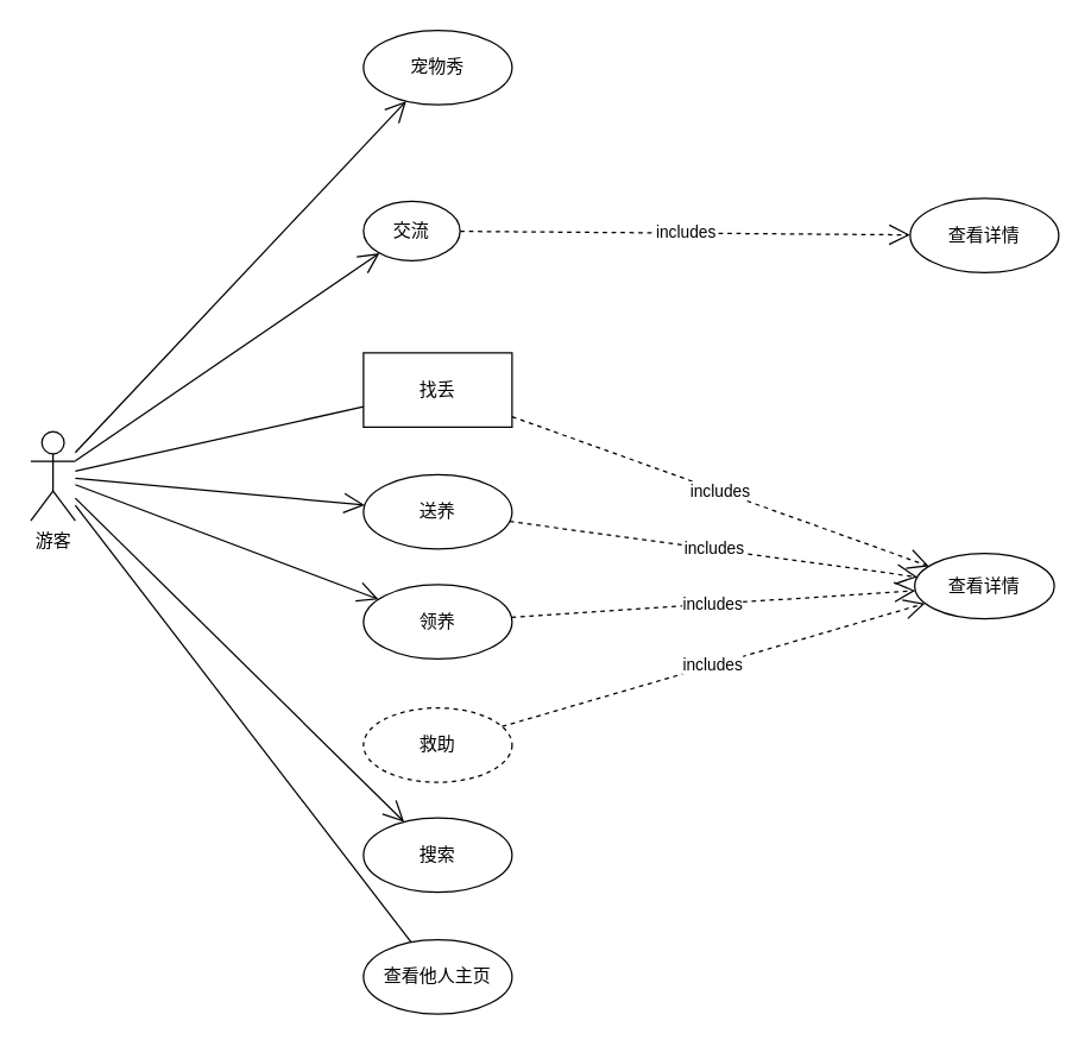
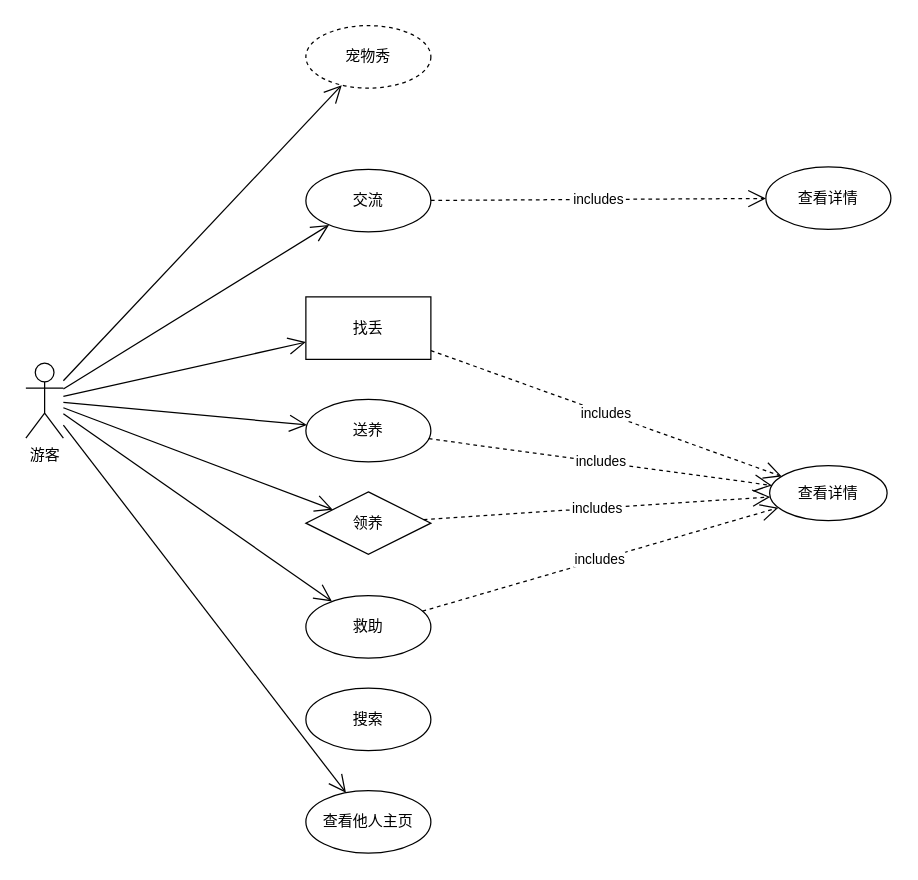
  <mxCell id="0" />
  <mxCell id="1" parent="0" />
  <mxCell id="2" value="游客" style="shape=umlActor;verticalLabelPosition=bottom;verticalAlign=top;html=1;" parent="1" vertex="1"><mxGeometry x="20" y="290" width="30" height="60" as="geometry" /></mxCell>
- <mxCell id="3" value="救助" style="ellipse;whiteSpace=wrap;html=1;verticalAlign=middle;dashed=1;" parent="1" vertex="1"><mxGeometry x="244" y="476" width="100" height="50" as="geometry" /></mxCell>
- <mxCell id="4" value="宠物秀" style="ellipse;whiteSpace=wrap;html=1;verticalAlign=middle;" parent="1" vertex="1"><mxGeometry x="244" y="20" width="100" height="50" as="geometry" /></mxCell>
- <mxCell id="5" value="交流" style="ellipse;whiteSpace=wrap;html=1;verticalAlign=middle;" parent="1" vertex="1"><mxGeometry x="244" y="135" width="65" height="40" as="geometry" /></mxCell>
+ <mxCell id="3" value="救助" style="ellipse;whiteSpace=wrap;html=1;verticalAlign=middle;" parent="1" vertex="1"><mxGeometry x="244" y="476" width="100" height="50" as="geometry" /></mxCell>
+ <mxCell id="4" value="宠物秀" style="ellipse;whiteSpace=wrap;html=1;verticalAlign=middle;dashed=1;" parent="1" vertex="1"><mxGeometry x="244" y="20" width="100" height="50" as="geometry" /></mxCell>
+ <mxCell id="5" value="交流" style="ellipse;whiteSpace=wrap;html=1;verticalAlign=middle;" parent="1" vertex="1"><mxGeometry x="244" y="135" width="100" height="50" as="geometry" /></mxCell>
  <mxCell id="6" value="送养" style="ellipse;whiteSpace=wrap;html=1;verticalAlign=middle;" parent="1" vertex="1"><mxGeometry x="244" y="319" width="100" height="50" as="geometry" /></mxCell>
- <mxCell id="7" value="领养" style="ellipse;whiteSpace=wrap;html=1;verticalAlign=middle;" parent="1" vertex="1"><mxGeometry x="244" y="393" width="100" height="50" as="geometry" /></mxCell>
+ <mxCell id="7" value="领养" style="rhombus;whiteSpace=wrap;html=1;verticalAlign=middle;" parent="1" vertex="1"><mxGeometry x="244" y="393" width="100" height="50" as="geometry" /></mxCell>
  <mxCell id="8" value="找丢" style="whiteSpace=wrap;html=1;verticalAlign=middle;horizontal=1;rounded=0;" parent="1" vertex="1"><mxGeometry x="244" y="237" width="100" height="50" as="geometry" /></mxCell>
  <mxCell id="9" value="" style="endArrow=open;endFill=1;endSize=12;html=1;rounded=0;" parent="1" source="2" target="4" edge="1"><mxGeometry width="160" relative="1" as="geometry"><mxPoint x="206" y="228" as="sourcePoint" /><mxPoint x="366" y="228" as="targetPoint" /></mxGeometry></mxCell>
  <mxCell id="10" value="" style="endArrow=open;endFill=1;endSize=12;html=1;rounded=0;" parent="1" source="2" target="5" edge="1"><mxGeometry width="160" relative="1" as="geometry"><mxPoint x="206" y="228" as="sourcePoint" /><mxPoint x="366" y="228" as="targetPoint" /></mxGeometry></mxCell>
- <mxCell id="11" value="" style="endArrow=none;endFill=1;endSize=12;html=1;rounded=0;" parent="1" source="2" target="8" edge="1"><mxGeometry width="160" relative="1" as="geometry"><mxPoint x="206" y="228" as="sourcePoint" /><mxPoint x="366" y="228" as="targetPoint" /></mxGeometry></mxCell>
+ <mxCell id="11" value="" style="endArrow=open;endFill=1;endSize=12;html=1;rounded=0;" parent="1" source="2" target="8" edge="1"><mxGeometry width="160" relative="1" as="geometry"><mxPoint x="206" y="228" as="sourcePoint" /><mxPoint x="366" y="228" as="targetPoint" /></mxGeometry></mxCell>
  <mxCell id="12" value="" style="endArrow=open;endFill=1;endSize=12;html=1;rounded=0;" parent="1" source="2" target="6" edge="1"><mxGeometry width="160" relative="1" as="geometry"><mxPoint x="206" y="228" as="sourcePoint" /><mxPoint x="366" y="228" as="targetPoint" /></mxGeometry></mxCell>
  <mxCell id="13" value="" style="endArrow=open;endFill=1;endSize=12;html=1;rounded=0;" parent="1" source="2" target="7" edge="1"><mxGeometry width="160" relative="1" as="geometry"><mxPoint x="206" y="228" as="sourcePoint" /><mxPoint x="366" y="228" as="targetPoint" /></mxGeometry></mxCell>
+ <mxCell id="14" value="" style="endArrow=open;endFill=1;endSize=12;html=1;rounded=0;" parent="1" source="2" target="3" edge="1"><mxGeometry width="160" relative="1" as="geometry"><mxPoint x="494" y="128" as="sourcePoint" /><mxPoint x="366" y="228" as="targetPoint" /></mxGeometry></mxCell>
  <mxCell id="15" value="查看详情" style="ellipse;whiteSpace=wrap;html=1;" parent="1" vertex="1"><mxGeometry x="615" y="372" width="94" height="44" as="geometry" /></mxCell>
  <mxCell id="16" value="includes" style="endArrow=open;endSize=12;dashed=1;html=1;rounded=0;" parent="1" source="8" target="15" edge="1"><mxGeometry width="160" relative="1" as="geometry"><mxPoint x="196" y="351" as="sourcePoint" /><mxPoint x="356" y="351" as="targetPoint" /></mxGeometry></mxCell>
  <mxCell id="17" value="includes" style="endArrow=open;endSize=12;dashed=1;html=1;rounded=0;" parent="1" source="6" target="15" edge="1"><mxGeometry width="160" relative="1" as="geometry"><mxPoint x="196" y="351" as="sourcePoint" /><mxPoint x="356" y="351" as="targetPoint" /></mxGeometry></mxCell>
  <mxCell id="18" value="includes" style="endArrow=open;endSize=12;dashed=1;html=1;rounded=0;" parent="1" source="7" target="15" edge="1"><mxGeometry width="160" relative="1" as="geometry"><mxPoint x="196" y="351" as="sourcePoint" /><mxPoint x="356" y="351" as="targetPoint" /></mxGeometry></mxCell>
  <mxCell id="19" value="includes" style="endArrow=open;endSize=12;dashed=1;html=1;rounded=0;" parent="1" source="3" target="15" edge="1"><mxGeometry width="160" relative="1" as="geometry"><mxPoint x="196" y="351" as="sourcePoint" /><mxPoint x="356" y="351" as="targetPoint" /></mxGeometry></mxCell>
  <mxCell id="20" value="查看详情" style="ellipse;whiteSpace=wrap;html=1;" parent="1" vertex="1"><mxGeometry x="612" y="133" width="100" height="50" as="geometry" /></mxCell>
  <mxCell id="21" value="includes" style="endArrow=open;endSize=12;dashed=1;html=1;rounded=0;" parent="1" source="5" target="20" edge="1"><mxGeometry width="160" relative="1" as="geometry"><mxPoint x="354" y="48" as="sourcePoint" /><mxPoint x="514" y="48" as="targetPoint" /></mxGeometry></mxCell>
  <mxCell id="22" value="搜索" style="ellipse;whiteSpace=wrap;html=1;" parent="1" vertex="1"><mxGeometry x="244" y="550" width="100" height="50" as="geometry" /></mxCell>
  <mxCell id="23" value="查看他人主页" style="ellipse;whiteSpace=wrap;html=1;movable=1;resizable=1;rotatable=1;deletable=1;editable=1;locked=0;connectable=1;" parent="1" vertex="1"><mxGeometry x="244" y="632" width="100" height="50" as="geometry" /></mxCell>
- <mxCell id="24" value="" style="endArrow=open;endFill=1;endSize=12;html=1;rounded=0;" parent="1" source="2" target="22" edge="1"><mxGeometry width="160" relative="1" as="geometry"><mxPoint x="354" y="554" as="sourcePoint" /><mxPoint x="514" y="554" as="targetPoint" /></mxGeometry></mxCell>
- <mxCell id="25" value="" style="endArrow=none;endFill=1;endSize=12;html=1;rounded=0;" parent="1" source="2" target="23" edge="1"><mxGeometry width="160" relative="1" as="geometry"><mxPoint x="33" y="448" as="sourcePoint" /><mxPoint x="514" y="554" as="targetPoint" /></mxGeometry></mxCell>
+ <mxCell id="25" value="" style="endArrow=open;endFill=1;endSize=12;html=1;rounded=0;" parent="1" source="2" target="23" edge="1"><mxGeometry width="160" relative="1" as="geometry"><mxPoint x="33" y="448" as="sourcePoint" /><mxPoint x="514" y="554" as="targetPoint" /></mxGeometry></mxCell>
